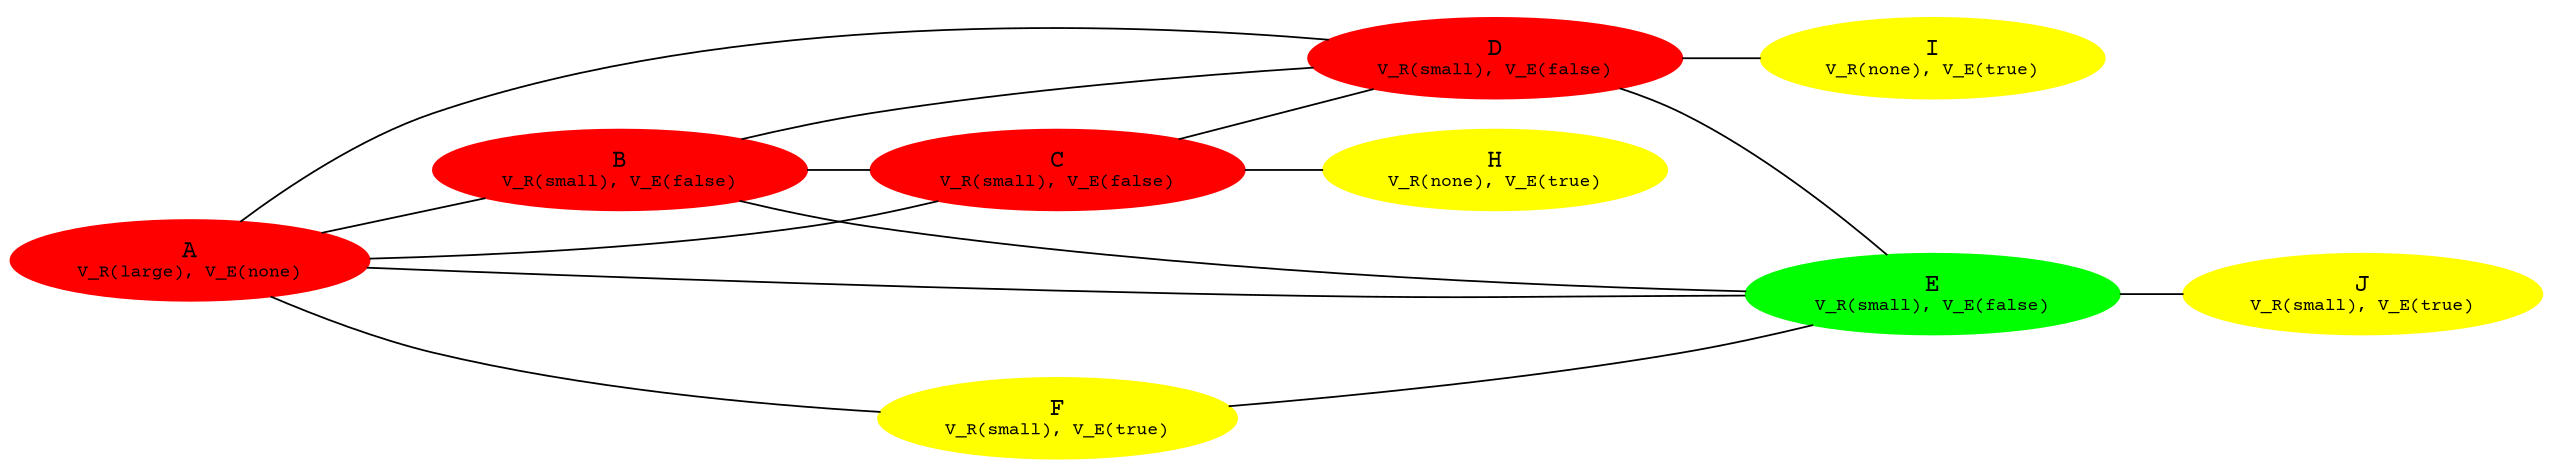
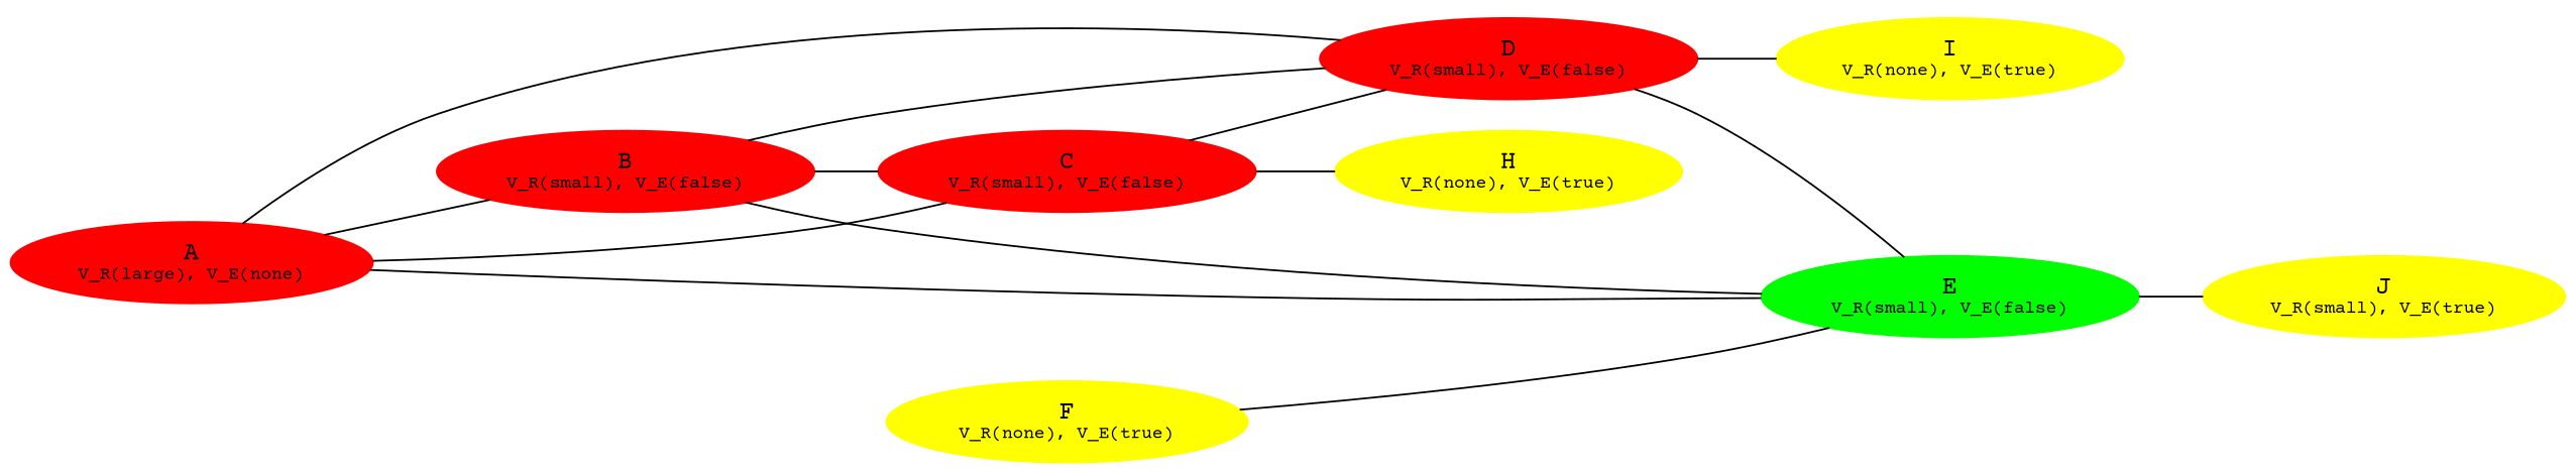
  graph {
    fontname="Courier Prime"
    rankdir=LR
    node [color=red fontname="Courier Prime" style=filled]
    edge [fontname="Courier Prime"]
    n1 [label=<A<BR /><FONT POINT-SIZE="10">V_R(large), V_E(none)</FONT>>]
    n2 [label=<B<BR /><FONT POINT-SIZE="10">V_R(small), V_E(false)</FONT>>]
    n3 [label=<C<BR /><FONT POINT-SIZE="10">V_R(small), V_E(false)</FONT>>]
    n4 [label=<D<BR /><FONT POINT-SIZE="10">V_R(small), V_E(false)</FONT>>]
    n5 [color=green label=<E<BR /><FONT POINT-SIZE="10">V_R(small), V_E(false)</FONT>>]
-   n6 [color=yellow label=<F<BR /><FONT POINT-SIZE="10">V_R(small), V_E(true)</FONT>>]
+   n6 [color=yellow label=<F<BR /><FONT POINT-SIZE="10">V_R(none), V_E(true)</FONT>>]
    n7 [color=yellow label=<H<BR /><FONT POINT-SIZE="10">V_R(none), V_E(true)</FONT>>]
    n8 [color=yellow label=<I<BR /><FONT POINT-SIZE="10">V_R(none), V_E(true)</FONT>>]
    n9 [color=yellow label=<J<BR /><FONT POINT-SIZE="10">V_R(small), V_E(true)</FONT>>]
    n1 -- n2
    n1 -- n3
    n1 -- n4
    n1 -- n5
-   n1 -- n6
    n2 -- n3
    n2 -- n4
    n2 -- n5
    n3 -- n4
    n3 -- n7
    n4 -- n5
    n4 -- n8
    n5 -- n9
    n6 -- n5
  }
